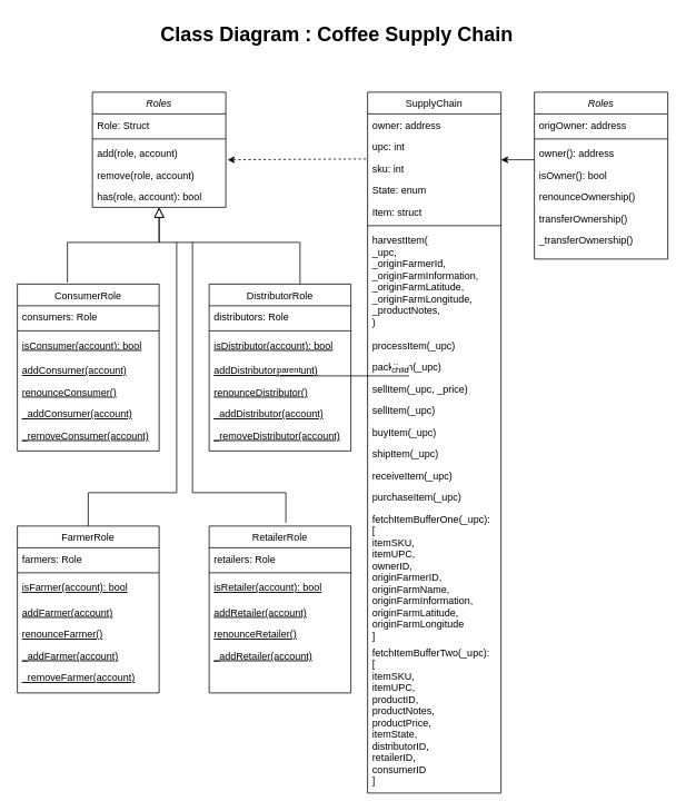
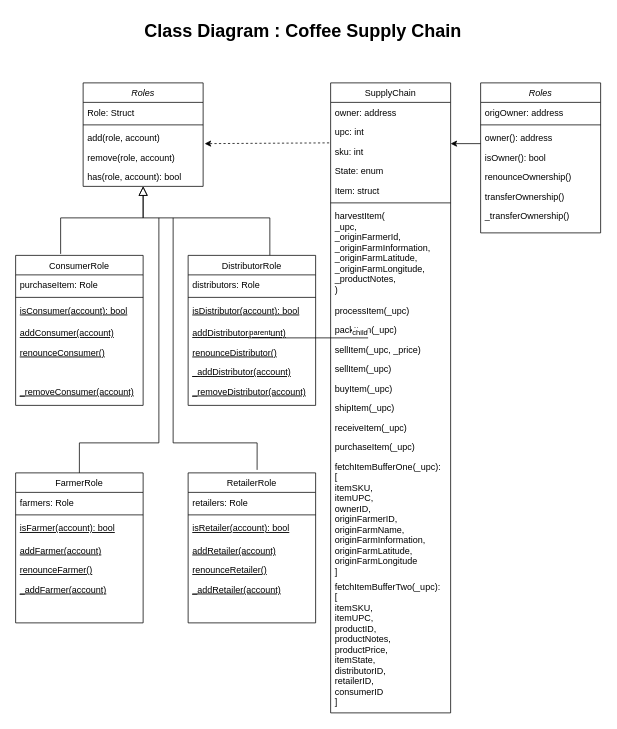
  <mxCell id="0" />
  <mxCell id="1" parent="0" />
  <mxCell id="2" value="Roles" style="swimlane;fontStyle=2;align=center;verticalAlign=top;childLayout=stackLayout;horizontal=1;startSize=26;horizontalStack=0;resizeParent=1;resizeLast=0;collapsible=1;marginBottom=0;rounded=0;shadow=0;strokeWidth=1;" vertex="1" parent="1"><mxGeometry x="110" y="110" width="160" height="138" as="geometry"><mxRectangle x="220" y="120" width="160" height="26" as="alternateBounds" /></mxGeometry></mxCell>
  <mxCell id="3" value="Role: Struct" style="text;align=left;verticalAlign=top;spacingLeft=4;spacingRight=4;overflow=hidden;rotatable=0;points=[[0,0.5],[1,0.5]];portConstraint=eastwest;" vertex="1" parent="2"><mxGeometry y="26" width="160" height="26" as="geometry" /></mxCell>
  <mxCell id="4" value="" style="line;html=1;strokeWidth=1;align=left;verticalAlign=middle;spacingTop=-1;spacingLeft=3;spacingRight=3;rotatable=0;labelPosition=right;points=[];portConstraint=eastwest;" vertex="1" parent="2"><mxGeometry y="52" width="160" height="8" as="geometry" /></mxCell>
  <mxCell id="5" value="add(role, account)" style="text;align=left;verticalAlign=top;spacingLeft=4;spacingRight=4;overflow=hidden;rotatable=0;points=[[0,0.5],[1,0.5]];portConstraint=eastwest;" vertex="1" parent="2"><mxGeometry y="60" width="160" height="26" as="geometry" /></mxCell>
  <mxCell id="6" value="remove(role, account)" style="text;align=left;verticalAlign=top;spacingLeft=4;spacingRight=4;overflow=hidden;rotatable=0;points=[[0,0.5],[1,0.5]];portConstraint=eastwest;" vertex="1" parent="2"><mxGeometry y="86" width="160" height="26" as="geometry" /></mxCell>
  <mxCell id="7" value="has(role, account): bool" style="text;align=left;verticalAlign=top;spacingLeft=4;spacingRight=4;overflow=hidden;rotatable=0;points=[[0,0.5],[1,0.5]];portConstraint=eastwest;" vertex="1" parent="2"><mxGeometry y="112" width="160" height="26" as="geometry" /></mxCell>
  <mxCell id="8" value="ConsumerRole" style="swimlane;fontStyle=0;align=center;verticalAlign=top;childLayout=stackLayout;horizontal=1;startSize=26;horizontalStack=0;resizeParent=1;resizeLast=0;collapsible=1;marginBottom=0;rounded=0;shadow=0;strokeWidth=1;" vertex="1" parent="1"><mxGeometry x="20" y="340" width="170" height="200" as="geometry"><mxRectangle x="130" y="380" width="160" height="26" as="alternateBounds" /></mxGeometry></mxCell>
- <mxCell id="9" value="consumers: Role" style="text;align=left;verticalAlign=top;spacingLeft=4;spacingRight=4;overflow=hidden;rotatable=0;points=[[0,0.5],[1,0.5]];portConstraint=eastwest;" vertex="1" parent="8"><mxGeometry y="26" width="170" height="26" as="geometry" /></mxCell>
+ <mxCell id="9" value="purchaseItem: Role" style="text;align=left;verticalAlign=top;spacingLeft=4;spacingRight=4;overflow=hidden;rotatable=0;points=[[0,0.5],[1,0.5]];portConstraint=eastwest;" vertex="1" parent="8"><mxGeometry y="26" width="170" height="26" as="geometry" /></mxCell>
  <mxCell id="10" value="" style="line;html=1;strokeWidth=1;align=left;verticalAlign=middle;spacingTop=-1;spacingLeft=3;spacingRight=3;rotatable=0;labelPosition=right;points=[];portConstraint=eastwest;" vertex="1" parent="8"><mxGeometry y="52" width="170" height="8" as="geometry" /></mxCell>
  <mxCell id="11" value="isConsumer(account): bool" style="text;align=left;verticalAlign=top;spacingLeft=4;spacingRight=4;overflow=hidden;rotatable=0;points=[[0,0.5],[1,0.5]];portConstraint=eastwest;fontStyle=4" vertex="1" parent="8"><mxGeometry y="60" width="170" height="26" as="geometry" /></mxCell>
  <mxCell id="12" value="" style="endArrow=block;endSize=10;endFill=0;shadow=0;strokeWidth=1;rounded=0;edgeStyle=elbowEdgeStyle;elbow=vertical;exitX=0.353;exitY=-0.01;exitDx=0;exitDy=0;exitPerimeter=0;" edge="1" parent="1" source="8" target="2"><mxGeometry width="160" relative="1" as="geometry"><mxPoint x="80" y="310" as="sourcePoint" /><mxPoint x="200" y="193" as="targetPoint" /><Array as="points"><mxPoint x="190" y="290" /></Array></mxGeometry></mxCell>
  <mxCell id="13" value="" style="endArrow=block;endSize=10;endFill=0;shadow=0;strokeWidth=1;rounded=0;edgeStyle=elbowEdgeStyle;elbow=vertical;exitX=0.641;exitY=0;exitDx=0;exitDy=0;exitPerimeter=0;" edge="1" parent="1" source="47" target="2"><mxGeometry width="160" relative="1" as="geometry"><mxPoint x="360" y="330" as="sourcePoint" /><mxPoint x="310" y="261" as="targetPoint" /><Array as="points"><mxPoint x="280" y="290" /><mxPoint x="380" y="300" /></Array></mxGeometry></mxCell>
  <mxCell id="14" value="SupplyChain" style="swimlane;fontStyle=0;align=center;verticalAlign=top;childLayout=stackLayout;horizontal=1;startSize=26;horizontalStack=0;resizeParent=1;resizeLast=0;collapsible=1;marginBottom=0;rounded=0;shadow=0;strokeWidth=1;" vertex="1" parent="1"><mxGeometry x="440" y="110" width="160" height="840" as="geometry"><mxRectangle x="550" y="140" width="160" height="26" as="alternateBounds" /></mxGeometry></mxCell>
  <mxCell id="15" value="owner: address" style="text;align=left;verticalAlign=top;spacingLeft=4;spacingRight=4;overflow=hidden;rotatable=0;points=[[0,0.5],[1,0.5]];portConstraint=eastwest;" vertex="1" parent="14"><mxGeometry y="26" width="160" height="26" as="geometry" /></mxCell>
  <mxCell id="16" value="upc: int" style="text;align=left;verticalAlign=top;spacingLeft=4;spacingRight=4;overflow=hidden;rotatable=0;points=[[0,0.5],[1,0.5]];portConstraint=eastwest;rounded=0;shadow=0;html=0;" vertex="1" parent="14"><mxGeometry y="52" width="160" height="26" as="geometry" /></mxCell>
  <mxCell id="17" value="sku: int" style="text;align=left;verticalAlign=top;spacingLeft=4;spacingRight=4;overflow=hidden;rotatable=0;points=[[0,0.5],[1,0.5]];portConstraint=eastwest;rounded=0;shadow=0;html=0;" vertex="1" parent="14"><mxGeometry y="78" width="160" height="26" as="geometry" /></mxCell>
  <mxCell id="18" value="State: enum" style="text;align=left;verticalAlign=top;spacingLeft=4;spacingRight=4;overflow=hidden;rotatable=0;points=[[0,0.5],[1,0.5]];portConstraint=eastwest;rounded=0;shadow=0;html=0;" vertex="1" parent="14"><mxGeometry y="104" width="160" height="26" as="geometry" /></mxCell>
  <mxCell id="19" value="Item: struct" style="text;align=left;verticalAlign=top;spacingLeft=4;spacingRight=4;overflow=hidden;rotatable=0;points=[[0,0.5],[1,0.5]];portConstraint=eastwest;rounded=0;shadow=0;html=0;" vertex="1" parent="14"><mxGeometry y="130" width="160" height="26" as="geometry" /></mxCell>
  <mxCell id="20" value="" style="line;html=1;strokeWidth=1;align=left;verticalAlign=middle;spacingTop=-1;spacingLeft=3;spacingRight=3;rotatable=0;labelPosition=right;points=[];portConstraint=eastwest;" vertex="1" parent="14"><mxGeometry y="156" width="160" height="8" as="geometry" /></mxCell>
  <mxCell id="21" value="harvestItem(&#10;_upc,&#10;_originFarmerId,&#10;_originFarmInformation,&#10;_originFarmLatitude,&#10;_originFarmLongitude,&#10;_productNotes,&#10;)" style="text;align=left;verticalAlign=top;spacingLeft=4;spacingRight=4;overflow=hidden;rotatable=0;points=[[0,0.5],[1,0.5]];portConstraint=eastwest;" vertex="1" parent="14"><mxGeometry y="164" width="160" height="126" as="geometry" /></mxCell>
  <mxCell id="22" value="processItem(_upc)" style="text;align=left;verticalAlign=top;spacingLeft=4;spacingRight=4;overflow=hidden;rotatable=0;points=[[0,0.5],[1,0.5]];portConstraint=eastwest;" vertex="1" parent="14"><mxGeometry y="290" width="160" height="26" as="geometry" /></mxCell>
  <mxCell id="23" value="packItem(_upc)" style="text;align=left;verticalAlign=top;spacingLeft=4;spacingRight=4;overflow=hidden;rotatable=0;points=[[0,0.5],[1,0.5]];portConstraint=eastwest;" vertex="1" parent="14"><mxGeometry y="316" width="160" height="26" as="geometry" /></mxCell>
  <mxCell id="24" value="sellItem(_upc, _price)" style="text;align=left;verticalAlign=top;spacingLeft=4;spacingRight=4;overflow=hidden;rotatable=0;points=[[0,0.5],[1,0.5]];portConstraint=eastwest;" vertex="1" parent="14"><mxGeometry y="342" width="160" height="26" as="geometry" /></mxCell>
  <mxCell id="25" value="sellItem(_upc)" style="text;align=left;verticalAlign=top;spacingLeft=4;spacingRight=4;overflow=hidden;rotatable=0;points=[[0,0.5],[1,0.5]];portConstraint=eastwest;" vertex="1" parent="14"><mxGeometry y="368" width="160" height="26" as="geometry" /></mxCell>
  <mxCell id="26" value="buyItem(_upc)" style="text;align=left;verticalAlign=top;spacingLeft=4;spacingRight=4;overflow=hidden;rotatable=0;points=[[0,0.5],[1,0.5]];portConstraint=eastwest;" vertex="1" parent="14"><mxGeometry y="394" width="160" height="26" as="geometry" /></mxCell>
  <mxCell id="27" value="shipItem(_upc)" style="text;align=left;verticalAlign=top;spacingLeft=4;spacingRight=4;overflow=hidden;rotatable=0;points=[[0,0.5],[1,0.5]];portConstraint=eastwest;" vertex="1" parent="14"><mxGeometry y="420" width="160" height="26" as="geometry" /></mxCell>
  <mxCell id="28" value="receiveItem(_upc)" style="text;align=left;verticalAlign=top;spacingLeft=4;spacingRight=4;overflow=hidden;rotatable=0;points=[[0,0.5],[1,0.5]];portConstraint=eastwest;" vertex="1" parent="14"><mxGeometry y="446" width="160" height="26" as="geometry" /></mxCell>
  <mxCell id="29" value="purchaseItem(_upc)" style="text;align=left;verticalAlign=top;spacingLeft=4;spacingRight=4;overflow=hidden;rotatable=0;points=[[0,0.5],[1,0.5]];portConstraint=eastwest;" vertex="1" parent="14"><mxGeometry y="472" width="160" height="26" as="geometry" /></mxCell>
  <mxCell id="30" value="fetchItemBufferOne(_upc):&#10;[&#10;itemSKU,&#10;itemUPC,&#10;ownerID,&#10;originFarmerID,&#10;originFarmName,&#10;originFarmInformation,&#10;originFarmLatitude,&#10;originFarmLongitude&#10;]&#10;" style="text;align=left;verticalAlign=top;spacingLeft=4;spacingRight=4;overflow=hidden;rotatable=0;points=[[0,0.5],[1,0.5]];portConstraint=eastwest;" vertex="1" parent="14"><mxGeometry y="498" width="160" height="160" as="geometry" /></mxCell>
  <mxCell id="31" value="fetchItemBufferTwo(_upc):&#10;[&#10;itemSKU,&#10;itemUPC,&#10;productID,&#10;productNotes,&#10;productPrice,&#10;itemState,&#10;distributorID,&#10;retailerID,&#10;consumerID&#10;]&#10;" style="text;align=left;verticalAlign=top;spacingLeft=4;spacingRight=4;overflow=hidden;rotatable=0;points=[[0,0.5],[1,0.5]];portConstraint=eastwest;" vertex="1" parent="14"><mxGeometry y="658" width="160" height="182" as="geometry" /></mxCell>
  <mxCell id="32" value="&lt;span style=&quot;font-family: &amp;#34;helvetica&amp;#34; ; font-size: 24px ; font-style: normal ; font-weight: 700 ; letter-spacing: normal ; text-align: center ; text-indent: 0px ; text-transform: none ; word-spacing: 0px ; float: none ; display: inline&quot;&gt;Class Diagram :&amp;nbsp;&lt;/span&gt;&lt;span style=&quot;font-family: &amp;#34;helvetica&amp;#34; ; font-size: 24px ; font-weight: 700 ; text-align: center&quot;&gt;Coffee Supply Chain&amp;nbsp;&lt;/span&gt;" style="text;whiteSpace=wrap;html=1;" vertex="1" parent="1"><mxGeometry x="190" y="20" width="539" height="30" as="geometry" /></mxCell>
  <mxCell id="33" value="" style="endArrow=classic;html=1;entryX=1.013;entryY=0.808;entryDx=0;entryDy=0;entryPerimeter=0;exitX=-0.012;exitY=0.077;exitDx=0;exitDy=0;exitPerimeter=0;dashed=1;" edge="1" parent="1" source="17" target="5"><mxGeometry width="50" height="50" relative="1" as="geometry"><mxPoint x="380" y="260" as="sourcePoint" /><mxPoint x="430" y="210" as="targetPoint" /></mxGeometry></mxCell>
  <mxCell id="34" value="Roles" style="swimlane;fontStyle=2;align=center;verticalAlign=top;childLayout=stackLayout;horizontal=1;startSize=26;horizontalStack=0;resizeParent=1;resizeLast=0;collapsible=1;marginBottom=0;rounded=0;shadow=0;strokeWidth=1;" vertex="1" parent="1"><mxGeometry x="640" y="110" width="160" height="200" as="geometry"><mxRectangle x="220" y="120" width="160" height="26" as="alternateBounds" /></mxGeometry></mxCell>
  <mxCell id="35" value="origOwner: address" style="text;align=left;verticalAlign=top;spacingLeft=4;spacingRight=4;overflow=hidden;rotatable=0;points=[[0,0.5],[1,0.5]];portConstraint=eastwest;" vertex="1" parent="34"><mxGeometry y="26" width="160" height="26" as="geometry" /></mxCell>
  <mxCell id="36" value="" style="line;html=1;strokeWidth=1;align=left;verticalAlign=middle;spacingTop=-1;spacingLeft=3;spacingRight=3;rotatable=0;labelPosition=right;points=[];portConstraint=eastwest;" vertex="1" parent="34"><mxGeometry y="52" width="160" height="8" as="geometry" /></mxCell>
  <mxCell id="37" value="owner(): address" style="text;align=left;verticalAlign=top;spacingLeft=4;spacingRight=4;overflow=hidden;rotatable=0;points=[[0,0.5],[1,0.5]];portConstraint=eastwest;" vertex="1" parent="34"><mxGeometry y="60" width="160" height="26" as="geometry" /></mxCell>
  <mxCell id="38" value="isOwner(): bool" style="text;align=left;verticalAlign=top;spacingLeft=4;spacingRight=4;overflow=hidden;rotatable=0;points=[[0,0.5],[1,0.5]];portConstraint=eastwest;" vertex="1" parent="34"><mxGeometry y="86" width="160" height="26" as="geometry" /></mxCell>
  <mxCell id="39" value="renounceOwnership()" style="text;align=left;verticalAlign=top;spacingLeft=4;spacingRight=4;overflow=hidden;rotatable=0;points=[[0,0.5],[1,0.5]];portConstraint=eastwest;" vertex="1" parent="34"><mxGeometry y="112" width="160" height="26" as="geometry" /></mxCell>
  <mxCell id="40" value="transferOwnership()" style="text;align=left;verticalAlign=top;spacingLeft=4;spacingRight=4;overflow=hidden;rotatable=0;points=[[0,0.5],[1,0.5]];portConstraint=eastwest;" vertex="1" parent="34"><mxGeometry y="138" width="160" height="26" as="geometry" /></mxCell>
  <mxCell id="41" value="_transferOwnership()" style="text;align=left;verticalAlign=top;spacingLeft=4;spacingRight=4;overflow=hidden;rotatable=0;points=[[0,0.5],[1,0.5]];portConstraint=eastwest;" vertex="1" parent="34"><mxGeometry y="164" width="160" height="26" as="geometry" /></mxCell>
  <mxCell id="42" value="" style="endArrow=classic;html=1;exitX=0;exitY=0.808;exitDx=0;exitDy=0;exitPerimeter=0;" edge="1" parent="1" source="37"><mxGeometry width="50" height="50" relative="1" as="geometry"><mxPoint x="556" y="190.002" as="sourcePoint" /><mxPoint x="600" y="191" as="targetPoint" /></mxGeometry></mxCell>
  <mxCell id="43" value="addConsumer(account)" style="text;align=left;verticalAlign=top;spacingLeft=4;spacingRight=4;overflow=hidden;rotatable=0;points=[[0,0.5],[1,0.5]];portConstraint=eastwest;fontStyle=4" vertex="1" parent="1"><mxGeometry x="20" y="430" width="170" height="26" as="geometry" /></mxCell>
  <mxCell id="44" value="renounceConsumer()" style="text;align=left;verticalAlign=top;spacingLeft=4;spacingRight=4;overflow=hidden;rotatable=0;points=[[0,0.5],[1,0.5]];portConstraint=eastwest;fontStyle=4" vertex="1" parent="1"><mxGeometry x="20" y="456" width="170" height="26" as="geometry" /></mxCell>
- <mxCell id="45" value="_addConsumer(account)" style="text;align=left;verticalAlign=top;spacingLeft=4;spacingRight=4;overflow=hidden;rotatable=0;points=[[0,0.5],[1,0.5]];portConstraint=eastwest;fontStyle=4" vertex="1" parent="1"><mxGeometry x="20" y="482" width="170" height="26" as="geometry" /></mxCell>
  <mxCell id="46" value="_removeConsumer(account)" style="text;align=left;verticalAlign=top;spacingLeft=4;spacingRight=4;overflow=hidden;rotatable=0;points=[[0,0.5],[1,0.5]];portConstraint=eastwest;fontStyle=4" vertex="1" parent="1"><mxGeometry x="20" y="508" width="170" height="32" as="geometry" /></mxCell>
  <mxCell id="47" value="DistributorRole" style="swimlane;fontStyle=0;align=center;verticalAlign=top;childLayout=stackLayout;horizontal=1;startSize=26;horizontalStack=0;resizeParent=1;resizeLast=0;collapsible=1;marginBottom=0;rounded=0;shadow=0;strokeWidth=1;" vertex="1" parent="1"><mxGeometry x="250" y="340" width="170" height="200" as="geometry"><mxRectangle x="130" y="380" width="160" height="26" as="alternateBounds" /></mxGeometry></mxCell>
  <mxCell id="48" value="distributors: Role" style="text;align=left;verticalAlign=top;spacingLeft=4;spacingRight=4;overflow=hidden;rotatable=0;points=[[0,0.5],[1,0.5]];portConstraint=eastwest;" vertex="1" parent="47"><mxGeometry y="26" width="170" height="26" as="geometry" /></mxCell>
  <mxCell id="49" value="" style="line;html=1;strokeWidth=1;align=left;verticalAlign=middle;spacingTop=-1;spacingLeft=3;spacingRight=3;rotatable=0;labelPosition=right;points=[];portConstraint=eastwest;" vertex="1" parent="47"><mxGeometry y="52" width="170" height="8" as="geometry" /></mxCell>
  <mxCell id="50" value="isDistributor(account): bool" style="text;align=left;verticalAlign=top;spacingLeft=4;spacingRight=4;overflow=hidden;rotatable=0;points=[[0,0.5],[1,0.5]];portConstraint=eastwest;fontStyle=4" vertex="1" parent="47"><mxGeometry y="60" width="170" height="26" as="geometry" /></mxCell>
  <mxCell id="51" value="addDistributor(account)" style="text;align=left;verticalAlign=top;spacingLeft=4;spacingRight=4;overflow=hidden;rotatable=0;points=[[0,0.5],[1,0.5]];portConstraint=eastwest;fontStyle=4" vertex="1" parent="1"><mxGeometry x="250" y="430" width="170" height="26" as="geometry" /></mxCell>
  <mxCell id="52" value="renounceDistributor()" style="text;align=left;verticalAlign=top;spacingLeft=4;spacingRight=4;overflow=hidden;rotatable=0;points=[[0,0.5],[1,0.5]];portConstraint=eastwest;fontStyle=4" vertex="1" parent="1"><mxGeometry x="250" y="456" width="170" height="26" as="geometry" /></mxCell>
  <mxCell id="53" value="_addDistributor(account)" style="text;align=left;verticalAlign=top;spacingLeft=4;spacingRight=4;overflow=hidden;rotatable=0;points=[[0,0.5],[1,0.5]];portConstraint=eastwest;fontStyle=4" vertex="1" parent="1"><mxGeometry x="250" y="482" width="170" height="26" as="geometry" /></mxCell>
  <mxCell id="54" value="_removeDistributor(account)" style="text;align=left;verticalAlign=top;spacingLeft=4;spacingRight=4;overflow=hidden;rotatable=0;points=[[0,0.5],[1,0.5]];portConstraint=eastwest;fontStyle=4" vertex="1" parent="1"><mxGeometry x="250" y="508" width="170" height="32" as="geometry" /></mxCell>
  <mxCell id="55" value="FarmerRole" style="swimlane;fontStyle=0;align=center;verticalAlign=top;childLayout=stackLayout;horizontal=1;startSize=26;horizontalStack=0;resizeParent=1;resizeLast=0;collapsible=1;marginBottom=0;rounded=0;shadow=0;strokeWidth=1;" vertex="1" parent="1"><mxGeometry x="20" y="630" width="170" height="200" as="geometry"><mxRectangle x="20" y="640" width="160" height="26" as="alternateBounds" /></mxGeometry></mxCell>
  <mxCell id="56" value="farmers: Role" style="text;align=left;verticalAlign=top;spacingLeft=4;spacingRight=4;overflow=hidden;rotatable=0;points=[[0,0.5],[1,0.5]];portConstraint=eastwest;" vertex="1" parent="55"><mxGeometry y="26" width="170" height="26" as="geometry" /></mxCell>
  <mxCell id="57" value="" style="line;html=1;strokeWidth=1;align=left;verticalAlign=middle;spacingTop=-1;spacingLeft=3;spacingRight=3;rotatable=0;labelPosition=right;points=[];portConstraint=eastwest;" vertex="1" parent="55"><mxGeometry y="52" width="170" height="8" as="geometry" /></mxCell>
  <mxCell id="58" value="isFarmer(account): bool" style="text;align=left;verticalAlign=top;spacingLeft=4;spacingRight=4;overflow=hidden;rotatable=0;points=[[0,0.5],[1,0.5]];portConstraint=eastwest;fontStyle=4" vertex="1" parent="55"><mxGeometry y="60" width="170" height="26" as="geometry" /></mxCell>
  <mxCell id="59" value="addFarmer(account)" style="text;align=left;verticalAlign=top;spacingLeft=4;spacingRight=4;overflow=hidden;rotatable=0;points=[[0,0.5],[1,0.5]];portConstraint=eastwest;fontStyle=4" vertex="1" parent="1"><mxGeometry x="20" y="720" width="170" height="26" as="geometry" /></mxCell>
  <mxCell id="60" value="renounceFarmer()" style="text;align=left;verticalAlign=top;spacingLeft=4;spacingRight=4;overflow=hidden;rotatable=0;points=[[0,0.5],[1,0.5]];portConstraint=eastwest;fontStyle=4" vertex="1" parent="1"><mxGeometry x="20" y="746" width="170" height="26" as="geometry" /></mxCell>
  <mxCell id="61" value="_addFarmer(account)" style="text;align=left;verticalAlign=top;spacingLeft=4;spacingRight=4;overflow=hidden;rotatable=0;points=[[0,0.5],[1,0.5]];portConstraint=eastwest;fontStyle=4" vertex="1" parent="1"><mxGeometry x="20" y="772" width="170" height="26" as="geometry" /></mxCell>
- <mxCell id="62" value="_removeFarmer(account)" style="text;align=left;verticalAlign=top;spacingLeft=4;spacingRight=4;overflow=hidden;rotatable=0;points=[[0,0.5],[1,0.5]];portConstraint=eastwest;fontStyle=4" vertex="1" parent="1"><mxGeometry x="20" y="798" width="170" height="32" as="geometry" /></mxCell>
  <mxCell id="63" value="RetailerRole" style="swimlane;fontStyle=0;align=center;verticalAlign=top;childLayout=stackLayout;horizontal=1;startSize=26;horizontalStack=0;resizeParent=1;resizeLast=0;collapsible=1;marginBottom=0;rounded=0;shadow=0;strokeWidth=1;" vertex="1" parent="1"><mxGeometry x="250" y="630" width="170" height="200" as="geometry"><mxRectangle x="20" y="640" width="160" height="26" as="alternateBounds" /></mxGeometry></mxCell>
  <mxCell id="64" value="retailers: Role" style="text;align=left;verticalAlign=top;spacingLeft=4;spacingRight=4;overflow=hidden;rotatable=0;points=[[0,0.5],[1,0.5]];portConstraint=eastwest;" vertex="1" parent="63"><mxGeometry y="26" width="170" height="26" as="geometry" /></mxCell>
  <mxCell id="65" value="" style="line;html=1;strokeWidth=1;align=left;verticalAlign=middle;spacingTop=-1;spacingLeft=3;spacingRight=3;rotatable=0;labelPosition=right;points=[];portConstraint=eastwest;" vertex="1" parent="63"><mxGeometry y="52" width="170" height="8" as="geometry" /></mxCell>
  <mxCell id="66" value="isRetailer(account): bool" style="text;align=left;verticalAlign=top;spacingLeft=4;spacingRight=4;overflow=hidden;rotatable=0;points=[[0,0.5],[1,0.5]];portConstraint=eastwest;fontStyle=4" vertex="1" parent="63"><mxGeometry y="60" width="170" height="26" as="geometry" /></mxCell>
  <mxCell id="67" value="addRetailer(account)" style="text;align=left;verticalAlign=top;spacingLeft=4;spacingRight=4;overflow=hidden;rotatable=0;points=[[0,0.5],[1,0.5]];portConstraint=eastwest;fontStyle=4" vertex="1" parent="1"><mxGeometry x="250" y="720" width="170" height="26" as="geometry" /></mxCell>
  <mxCell id="68" value="renounceRetailer()" style="text;align=left;verticalAlign=top;spacingLeft=4;spacingRight=4;overflow=hidden;rotatable=0;points=[[0,0.5],[1,0.5]];portConstraint=eastwest;fontStyle=4" vertex="1" parent="1"><mxGeometry x="250" y="746" width="170" height="26" as="geometry" /></mxCell>
  <mxCell id="69" value="_addRetailer(account)" style="text;align=left;verticalAlign=top;spacingLeft=4;spacingRight=4;overflow=hidden;rotatable=0;points=[[0,0.5],[1,0.5]];portConstraint=eastwest;fontStyle=4" vertex="1" parent="1"><mxGeometry x="250" y="772" width="170" height="26" as="geometry" /></mxCell>
  <mxCell id="70" value="" style="endArrow=none;html=1;edgeStyle=orthogonalEdgeStyle;entryX=0.5;entryY=0;entryDx=0;entryDy=0;rounded=0;" edge="1" parent="1" target="55"><mxGeometry relative="1" as="geometry"><mxPoint x="211" y="290" as="sourcePoint" /><mxPoint x="100" y="590" as="targetPoint" /><Array as="points"><mxPoint x="211" y="590" /><mxPoint x="105" y="590" /></Array></mxGeometry></mxCell>
  <mxCell id="71" value="" style="endArrow=none;html=1;edgeStyle=orthogonalEdgeStyle;" edge="1" parent="1"><mxGeometry relative="1" as="geometry"><mxPoint x="330" y="450" as="sourcePoint" /><mxPoint x="490" y="450" as="targetPoint" /></mxGeometry></mxCell>
  <mxCell id="72" value="parent" style="resizable=0;html=1;align=left;verticalAlign=bottom;labelBackgroundColor=#ffffff;fontSize=10;" connectable="0" vertex="1" parent="71"><mxGeometry x="-1" relative="1" as="geometry" /></mxCell>
  <mxCell id="73" value="child" style="resizable=0;html=1;align=right;verticalAlign=bottom;labelBackgroundColor=#ffffff;fontSize=10;" connectable="0" vertex="1" parent="71"><mxGeometry x="1" relative="1" as="geometry" /></mxCell>
  <mxCell id="74" value="" style="endArrow=none;html=1;edgeStyle=orthogonalEdgeStyle;entryX=0.541;entryY=-0.02;entryDx=0;entryDy=0;entryPerimeter=0;rounded=0;" edge="1" parent="1" target="63"><mxGeometry relative="1" as="geometry"><mxPoint x="230" y="290" as="sourcePoint" /><mxPoint x="340" y="590" as="targetPoint" /><Array as="points"><mxPoint x="230" y="590" /><mxPoint x="342" y="590" /></Array></mxGeometry></mxCell>
